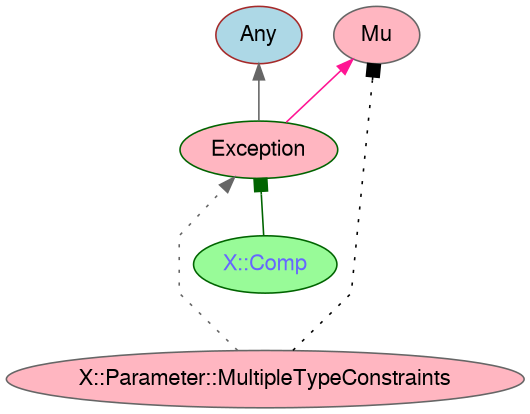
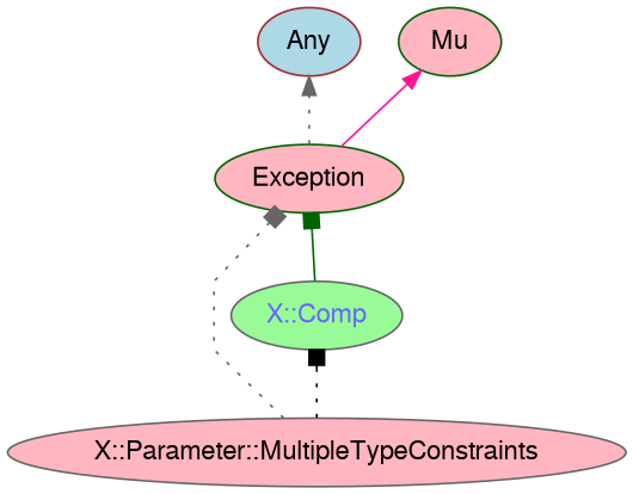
  digraph {
    rankdir=BT
    splines=polyline
    node [color=darkgreen fillcolor=lightpink fontcolor="#000000" fontname=FreeSans style=filled]
    edge [arrowhead=box color=gray40 style=solid]
    Exception
    "X::Parameter::MultipleTypeConstraints" [color=gray40]
-   "X::Comp" [fillcolor=palegreen fontcolor="#6666FF"]
-   Mu [color=gray40]
+   "X::Comp" [color=gray40 fillcolor=palegreen fontcolor="#6666FF"]
+   Mu
    Any [color=brown fillcolor=lightblue]
    Exception -> Mu [arrowhead=normal color=deeppink]
-   Exception -> Any [arrowhead=normal]
-   "X::Parameter::MultipleTypeConstraints" -> Exception [arrowhead=normal style=dotted]
-   "X::Parameter::MultipleTypeConstraints" -> Mu [color=black style=dotted]
+   Exception -> Any [arrowhead=normal style=dotted]
+   "X::Parameter::MultipleTypeConstraints" -> Exception [style=dotted]
+   "X::Parameter::MultipleTypeConstraints" -> "X::Comp" [color=black style=dotted]
    "X::Comp" -> Exception [color=darkgreen]
  }
